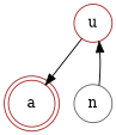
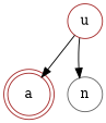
  digraph {
    node [color=brown shape=circle]
    a [shape=doublecircle]
    u
    n [color=gray40]
    u -> a
-   n -> u
+   u -> n
  }
